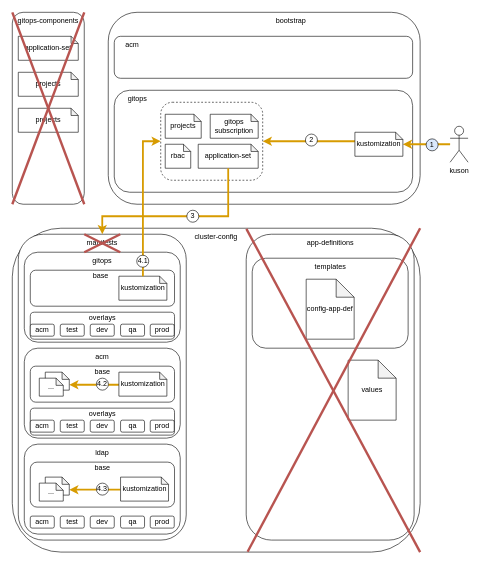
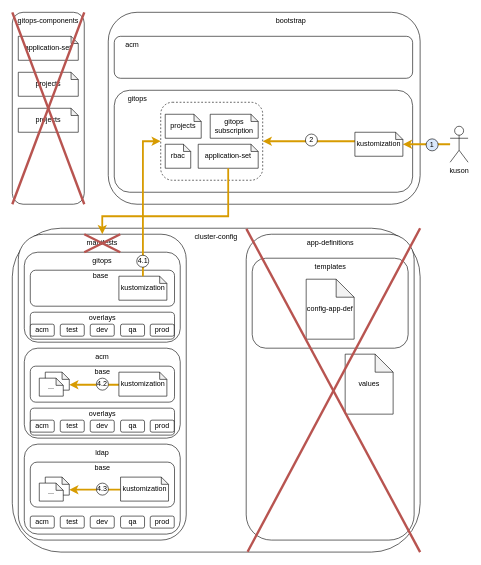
  <mxCell id="0" />
  <mxCell id="1" parent="0" />
  <mxCell id="2" value="" style="rounded=1;whiteSpace=wrap;html=1;" vertex="1" parent="1"><mxGeometry x="20" y="380" width="680" height="540" as="geometry" /></mxCell>
  <mxCell id="3" value="" style="rounded=1;whiteSpace=wrap;html=1;" vertex="1" parent="1"><mxGeometry x="180" y="20" width="520" height="320" as="geometry" /></mxCell>
  <mxCell id="4" value="bootstrap" style="text;html=1;strokeColor=none;fillColor=none;align=center;verticalAlign=middle;whiteSpace=wrap;rounded=0;" vertex="1" parent="1"><mxGeometry x="455" y="20" width="60" height="30" as="geometry" /></mxCell>
  <mxCell id="5" value="cluster-config" style="text;html=1;strokeColor=none;fillColor=none;align=center;verticalAlign=middle;whiteSpace=wrap;rounded=0;" vertex="1" parent="1"><mxGeometry x="320" y="380" width="80" height="30" as="geometry" /></mxCell>
  <mxCell id="6" value="" style="rounded=1;whiteSpace=wrap;html=1;" vertex="1" parent="1"><mxGeometry x="30" y="390" width="280" height="510" as="geometry" /></mxCell>
  <mxCell id="7" value="manifests" style="text;html=1;strokeColor=none;fillColor=none;align=center;verticalAlign=middle;whiteSpace=wrap;rounded=0;" vertex="1" parent="1"><mxGeometry x="140" y="390" width="60" height="30" as="geometry" /></mxCell>
  <mxCell id="8" value="" style="rounded=1;whiteSpace=wrap;html=1;" vertex="1" parent="1"><mxGeometry x="410" y="390" width="280" height="510" as="geometry" /></mxCell>
  <mxCell id="9" value="app-definitions" style="text;html=1;strokeColor=none;fillColor=none;align=center;verticalAlign=middle;whiteSpace=wrap;rounded=0;" vertex="1" parent="1"><mxGeometry x="508.75" y="390" width="82.5" height="30" as="geometry" /></mxCell>
  <mxCell id="10" value="" style="rounded=1;whiteSpace=wrap;html=1;" vertex="1" parent="1"><mxGeometry x="40" y="420" width="260" height="150" as="geometry" /></mxCell>
  <mxCell id="11" value="gitops" style="text;html=1;strokeColor=none;fillColor=none;align=center;verticalAlign=middle;whiteSpace=wrap;rounded=0;" vertex="1" parent="1"><mxGeometry x="140" y="420" width="60" height="30" as="geometry" /></mxCell>
  <mxCell id="12" value="" style="rounded=1;whiteSpace=wrap;html=1;" vertex="1" parent="1"><mxGeometry x="420" y="430" width="260" height="150" as="geometry" /></mxCell>
  <mxCell id="13" value="templates" style="text;html=1;strokeColor=none;fillColor=none;align=center;verticalAlign=middle;whiteSpace=wrap;rounded=0;" vertex="1" parent="1"><mxGeometry x="508.75" y="430" width="82.5" height="30" as="geometry" /></mxCell>
  <mxCell id="14" value="config-app-def" style="shape=note;whiteSpace=wrap;html=1;backgroundOutline=1;darkOpacity=0.05;" vertex="1" parent="1"><mxGeometry x="510" y="465" width="80" height="100" as="geometry" /></mxCell>
- <mxCell id="15" value="values" style="shape=note;whiteSpace=wrap;html=1;backgroundOutline=1;darkOpacity=0.05;" vertex="1" parent="1"><mxGeometry x="580" y="600" width="80" height="100" as="geometry" /></mxCell>
+ <mxCell id="15" value="values" style="shape=note;whiteSpace=wrap;html=1;backgroundOutline=1;darkOpacity=0.05;" vertex="1" parent="1"><mxGeometry x="575" y="590" width="80" height="100" as="geometry" /></mxCell>
  <mxCell id="16" value="" style="rounded=1;whiteSpace=wrap;html=1;" vertex="1" parent="1"><mxGeometry x="190" y="60" width="497.5" height="70" as="geometry" /></mxCell>
  <mxCell id="17" value="" style="rounded=1;whiteSpace=wrap;html=1;" vertex="1" parent="1"><mxGeometry x="190" y="150" width="497.5" height="170" as="geometry" /></mxCell>
  <mxCell id="18" value="acm" style="text;html=1;strokeColor=none;fillColor=none;align=center;verticalAlign=middle;whiteSpace=wrap;rounded=0;" vertex="1" parent="1"><mxGeometry x="190" y="60" width="60" height="30" as="geometry" /></mxCell>
  <mxCell id="19" value="gitops" style="text;html=1;strokeColor=none;fillColor=none;align=center;verticalAlign=middle;whiteSpace=wrap;rounded=0;" vertex="1" parent="1"><mxGeometry x="190" y="150" width="77.5" height="30" as="geometry" /></mxCell>
  <mxCell id="20" value="kuson" style="shape=umlActor;verticalLabelPosition=bottom;verticalAlign=top;html=1;outlineConnect=0;" vertex="1" parent="1"><mxGeometry x="750" y="210" width="30" height="60" as="geometry" /></mxCell>
  <mxCell id="21" style="edgeStyle=orthogonalEdgeStyle;rounded=0;orthogonalLoop=1;jettySize=auto;html=1;fillColor=#ffe6cc;strokeColor=#d79b00;strokeWidth=3;" edge="1" parent="1" source="20" target="70"><mxGeometry relative="1" as="geometry" /></mxCell>
  <mxCell id="22" value="" style="rounded=1;whiteSpace=wrap;html=1;" vertex="1" parent="1"><mxGeometry x="20" y="20" width="120" height="320" as="geometry" /></mxCell>
  <mxCell id="23" value="gitops-components" style="text;html=1;strokeColor=none;fillColor=none;align=center;verticalAlign=middle;whiteSpace=wrap;rounded=0;" vertex="1" parent="1"><mxGeometry x="20" y="20" width="120" height="30" as="geometry" /></mxCell>
  <mxCell id="24" value="application-set" style="shape=note;whiteSpace=wrap;html=1;backgroundOutline=1;darkOpacity=0.05;size=12;" vertex="1" parent="1"><mxGeometry x="30" y="60" width="100" height="40" as="geometry" /></mxCell>
  <mxCell id="25" value="projects" style="shape=note;whiteSpace=wrap;html=1;backgroundOutline=1;darkOpacity=0.05;size=12;" vertex="1" parent="1"><mxGeometry x="30" y="120" width="100" height="40" as="geometry" /></mxCell>
  <mxCell id="26" value="projects" style="shape=note;whiteSpace=wrap;html=1;backgroundOutline=1;darkOpacity=0.05;size=12;" vertex="1" parent="1"><mxGeometry x="30" y="180" width="100" height="40" as="geometry" /></mxCell>
  <mxCell id="27" value="" style="endArrow=none;html=1;rounded=0;exitX=1;exitY=1;exitDx=0;exitDy=0;fillColor=#f8cecc;strokeColor=#b85450;strokeWidth=4;entryX=0.574;entryY=0.002;entryDx=0;entryDy=0;entryPerimeter=0;" edge="1" parent="1" source="2" target="2"><mxGeometry width="50" height="50" relative="1" as="geometry"><mxPoint x="300" y="360" as="sourcePoint" /><mxPoint x="410" y="390" as="targetPoint" /></mxGeometry></mxCell>
  <mxCell id="28" value="" style="endArrow=none;html=1;rounded=0;fillColor=#f8cecc;strokeColor=#b85450;strokeWidth=4;exitX=1;exitY=0;exitDx=0;exitDy=0;entryX=0.577;entryY=0.999;entryDx=0;entryDy=0;entryPerimeter=0;" edge="1" parent="1" source="2" target="2"><mxGeometry width="50" height="50" relative="1" as="geometry"><mxPoint x="710" y="565" as="sourcePoint" /><mxPoint x="410" y="740" as="targetPoint" /></mxGeometry></mxCell>
  <mxCell id="29" value="" style="endArrow=none;html=1;rounded=0;fillColor=#f8cecc;strokeColor=#b85450;strokeWidth=4;exitX=1;exitY=0;exitDx=0;exitDy=0;" edge="1" parent="1" source="22"><mxGeometry width="50" height="50" relative="1" as="geometry"><mxPoint x="300" y="-10" as="sourcePoint" /><mxPoint x="20" y="340" as="targetPoint" /></mxGeometry></mxCell>
  <mxCell id="30" value="" style="endArrow=none;html=1;rounded=0;fillColor=#f8cecc;strokeColor=#b85450;strokeWidth=4;exitX=1;exitY=1;exitDx=0;exitDy=0;entryX=0;entryY=0;entryDx=0;entryDy=0;" edge="1" parent="1" source="22" target="22"><mxGeometry width="50" height="50" relative="1" as="geometry"><mxPoint x="230" y="30" as="sourcePoint" /><mxPoint x="30" y="350" as="targetPoint" /></mxGeometry></mxCell>
  <mxCell id="31" value="1" style="ellipse;whiteSpace=wrap;html=1;aspect=fixed;fillColor=#dae8fc;" vertex="1" parent="1"><mxGeometry x="710" y="231" width="20" height="20" as="geometry" /></mxCell>
  <mxCell id="32" value="" style="rounded=1;whiteSpace=wrap;html=1;dashed=1;" vertex="1" parent="1"><mxGeometry x="267.5" y="170" width="170" height="130" as="geometry" /></mxCell>
  <mxCell id="33" value="gitops&lt;br&gt;subscription" style="shape=note;whiteSpace=wrap;html=1;backgroundOutline=1;darkOpacity=0.05;size=12;" vertex="1" parent="1"><mxGeometry x="350" y="190" width="80" height="40" as="geometry" /></mxCell>
  <mxCell id="34" value="application-set" style="shape=note;whiteSpace=wrap;html=1;backgroundOutline=1;darkOpacity=0.05;size=12;" vertex="1" parent="1"><mxGeometry x="330" y="240" width="100" height="40" as="geometry" /></mxCell>
  <mxCell id="35" value="projects" style="shape=note;whiteSpace=wrap;html=1;backgroundOutline=1;darkOpacity=0.05;size=12;" vertex="1" parent="1"><mxGeometry x="275" y="190" width="60" height="40" as="geometry" /></mxCell>
  <mxCell id="36" value="rbac" style="shape=note;whiteSpace=wrap;html=1;backgroundOutline=1;darkOpacity=0.05;size=12;" vertex="1" parent="1"><mxGeometry x="275" y="240" width="42.5" height="40" as="geometry" /></mxCell>
  <mxCell id="37" style="edgeStyle=orthogonalEdgeStyle;rounded=0;orthogonalLoop=1;jettySize=auto;html=1;fillColor=#ffe6cc;strokeColor=#d79b00;strokeWidth=3;" edge="1" parent="1" source="34" target="6"><mxGeometry relative="1" as="geometry"><Array as="points"><mxPoint x="380" y="360" /><mxPoint x="170" y="360" /></Array></mxGeometry></mxCell>
- <mxCell id="38" value="3" style="ellipse;whiteSpace=wrap;html=1;aspect=fixed;" vertex="1" parent="1"><mxGeometry x="311" y="350" width="20" height="20" as="geometry" /></mxCell>
  <mxCell id="39" value="" style="rounded=1;whiteSpace=wrap;html=1;" vertex="1" parent="1"><mxGeometry x="50" y="450" width="240.5" height="60" as="geometry" /></mxCell>
  <mxCell id="40" value="base" style="text;html=1;strokeColor=none;fillColor=none;align=center;verticalAlign=middle;whiteSpace=wrap;rounded=0;" vertex="1" parent="1"><mxGeometry x="140" y="450" width="55" height="20" as="geometry" /></mxCell>
  <mxCell id="41" value="kustomization" style="shape=note;whiteSpace=wrap;html=1;backgroundOutline=1;darkOpacity=0.05;size=12;" vertex="1" parent="1"><mxGeometry x="197.75" y="460" width="80" height="40" as="geometry" /></mxCell>
  <mxCell id="42" style="edgeStyle=orthogonalEdgeStyle;rounded=0;orthogonalLoop=1;jettySize=auto;html=1;entryX=0;entryY=0.5;entryDx=0;entryDy=0;fillColor=#ffe6cc;strokeColor=#d79b00;strokeWidth=3;" edge="1" parent="1" source="41" target="32"><mxGeometry relative="1" as="geometry"><mxPoint x="300" y="260" as="targetPoint" /><Array as="points"><mxPoint x="238" y="235" /></Array></mxGeometry></mxCell>
  <mxCell id="43" value="4.1" style="ellipse;whiteSpace=wrap;html=1;aspect=fixed;" vertex="1" parent="1"><mxGeometry x="227.5" y="425" width="20" height="20" as="geometry" /></mxCell>
  <mxCell id="44" value="" style="rounded=1;whiteSpace=wrap;html=1;" vertex="1" parent="1"><mxGeometry x="40" y="580" width="260" height="150" as="geometry" /></mxCell>
  <mxCell id="45" value="acm" style="text;html=1;strokeColor=none;fillColor=none;align=center;verticalAlign=middle;whiteSpace=wrap;rounded=0;" vertex="1" parent="1"><mxGeometry x="140" y="580" width="60" height="30" as="geometry" /></mxCell>
  <mxCell id="46" value="" style="rounded=1;whiteSpace=wrap;html=1;" vertex="1" parent="1"><mxGeometry x="50" y="610" width="240.5" height="60" as="geometry" /></mxCell>
  <mxCell id="47" value="base" style="text;html=1;strokeColor=none;fillColor=none;align=center;verticalAlign=middle;whiteSpace=wrap;rounded=0;" vertex="1" parent="1"><mxGeometry x="142.75" y="610" width="55" height="20" as="geometry" /></mxCell>
  <mxCell id="48" style="edgeStyle=orthogonalEdgeStyle;rounded=0;orthogonalLoop=1;jettySize=auto;html=1;entryX=0;entryY=0;entryDx=40;entryDy=21;entryPerimeter=0;fillColor=#ffe6cc;strokeColor=#d79b00;strokeWidth=3;" edge="1" parent="1" source="49" target="50"><mxGeometry relative="1" as="geometry"><Array as="points"><mxPoint x="160" y="641" /><mxPoint x="160" y="641" /></Array></mxGeometry></mxCell>
  <mxCell id="49" value="kustomization" style="shape=note;whiteSpace=wrap;html=1;backgroundOutline=1;darkOpacity=0.05;size=12;" vertex="1" parent="1"><mxGeometry x="197.75" y="620" width="80" height="40" as="geometry" /></mxCell>
  <mxCell id="50" value="..." style="shape=note;whiteSpace=wrap;html=1;backgroundOutline=1;darkOpacity=0.05;size=12;" vertex="1" parent="1"><mxGeometry x="75" y="620" width="40" height="30" as="geometry" /></mxCell>
  <mxCell id="51" value="..." style="shape=note;whiteSpace=wrap;html=1;backgroundOutline=1;darkOpacity=0.05;size=12;" vertex="1" parent="1"><mxGeometry x="65" y="630" width="40" height="30" as="geometry" /></mxCell>
  <mxCell id="52" value="4.2" style="ellipse;whiteSpace=wrap;html=1;aspect=fixed;" vertex="1" parent="1"><mxGeometry x="160.25" y="630" width="20" height="20" as="geometry" /></mxCell>
  <mxCell id="53" value="" style="rounded=1;whiteSpace=wrap;html=1;" vertex="1" parent="1"><mxGeometry x="40" y="740" width="260" height="150" as="geometry" /></mxCell>
  <mxCell id="54" value="ldap" style="text;html=1;strokeColor=none;fillColor=none;align=center;verticalAlign=middle;whiteSpace=wrap;rounded=0;" vertex="1" parent="1"><mxGeometry x="140" y="740" width="60" height="30" as="geometry" /></mxCell>
  <mxCell id="55" value="acm" style="rounded=1;whiteSpace=wrap;html=1;" vertex="1" parent="1"><mxGeometry x="50" y="860" width="40" height="20" as="geometry" /></mxCell>
  <mxCell id="56" value="" style="rounded=1;whiteSpace=wrap;html=1;" vertex="1" parent="1"><mxGeometry x="50" y="770" width="240.5" height="75" as="geometry" /></mxCell>
  <mxCell id="57" value="test" style="rounded=1;whiteSpace=wrap;html=1;" vertex="1" parent="1"><mxGeometry x="100" y="860" width="40" height="20" as="geometry" /></mxCell>
  <mxCell id="58" value="dev" style="rounded=1;whiteSpace=wrap;html=1;" vertex="1" parent="1"><mxGeometry x="150" y="860" width="40" height="20" as="geometry" /></mxCell>
  <mxCell id="59" value="qa" style="rounded=1;whiteSpace=wrap;html=1;" vertex="1" parent="1"><mxGeometry x="200.5" y="860" width="40" height="20" as="geometry" /></mxCell>
  <mxCell id="60" value="prod" style="rounded=1;whiteSpace=wrap;html=1;" vertex="1" parent="1"><mxGeometry x="250" y="860" width="40" height="20" as="geometry" /></mxCell>
  <mxCell id="61" value="base" style="text;html=1;strokeColor=none;fillColor=none;align=center;verticalAlign=middle;whiteSpace=wrap;rounded=0;" vertex="1" parent="1"><mxGeometry x="142.75" y="770" width="55" height="20" as="geometry" /></mxCell>
  <mxCell id="62" style="edgeStyle=orthogonalEdgeStyle;rounded=0;orthogonalLoop=1;jettySize=auto;html=1;entryX=0;entryY=0;entryDx=40;entryDy=21;entryPerimeter=0;fillColor=#ffe6cc;strokeColor=#d79b00;strokeWidth=3;" edge="1" parent="1" source="63" target="64"><mxGeometry relative="1" as="geometry"><Array as="points"><mxPoint x="160" y="816" /><mxPoint x="160" y="816" /></Array></mxGeometry></mxCell>
  <mxCell id="63" value="kustomization" style="shape=note;whiteSpace=wrap;html=1;backgroundOutline=1;darkOpacity=0.05;size=12;" vertex="1" parent="1"><mxGeometry x="200.5" y="795" width="80" height="40" as="geometry" /></mxCell>
  <mxCell id="64" value="..." style="shape=note;whiteSpace=wrap;html=1;backgroundOutline=1;darkOpacity=0.05;size=12;" vertex="1" parent="1"><mxGeometry x="75" y="795" width="40" height="30" as="geometry" /></mxCell>
  <mxCell id="65" value="..." style="shape=note;whiteSpace=wrap;html=1;backgroundOutline=1;darkOpacity=0.05;size=12;" vertex="1" parent="1"><mxGeometry x="65" y="805" width="40" height="30" as="geometry" /></mxCell>
  <mxCell id="66" value="4.3" style="ellipse;whiteSpace=wrap;html=1;aspect=fixed;" vertex="1" parent="1"><mxGeometry x="160.25" y="805" width="20" height="20" as="geometry" /></mxCell>
  <mxCell id="67" value="" style="endArrow=none;html=1;rounded=0;fillColor=#f8cecc;strokeColor=#b85450;strokeWidth=4;exitX=0;exitY=0;exitDx=0;exitDy=0;entryX=1;entryY=1;entryDx=0;entryDy=0;" edge="1" parent="1" source="7" target="7"><mxGeometry width="50" height="50" relative="1" as="geometry"><mxPoint x="131" y="390" as="sourcePoint" /><mxPoint x="190" y="405" as="targetPoint" /></mxGeometry></mxCell>
  <mxCell id="68" value="" style="endArrow=none;html=1;rounded=0;fillColor=#f8cecc;strokeColor=#b85450;strokeWidth=4;exitX=0;exitY=1;exitDx=0;exitDy=0;entryX=1;entryY=0;entryDx=0;entryDy=0;" edge="1" parent="1" source="7" target="7"><mxGeometry width="50" height="50" relative="1" as="geometry"><mxPoint x="131" y="420" as="sourcePoint" /><mxPoint x="209" y="390" as="targetPoint" /></mxGeometry></mxCell>
  <mxCell id="69" style="edgeStyle=orthogonalEdgeStyle;rounded=0;orthogonalLoop=1;jettySize=auto;html=1;fillColor=#ffe6cc;strokeColor=#d79b00;strokeWidth=3;entryX=1;entryY=0.5;entryDx=0;entryDy=0;" edge="1" parent="1" source="70" target="32"><mxGeometry relative="1" as="geometry"><Array as="points"><mxPoint x="630" y="235" /></Array></mxGeometry></mxCell>
  <mxCell id="70" value="kustomization" style="shape=note;whiteSpace=wrap;html=1;backgroundOutline=1;darkOpacity=0.05;size=12;" vertex="1" parent="1"><mxGeometry x="591.25" y="220" width="80" height="40" as="geometry" /></mxCell>
  <mxCell id="71" value="2" style="ellipse;whiteSpace=wrap;html=1;aspect=fixed;" vertex="1" parent="1"><mxGeometry x="508.75" y="223" width="20" height="20" as="geometry" /></mxCell>
  <mxCell id="72" value="" style="rounded=1;whiteSpace=wrap;html=1;" vertex="1" parent="1"><mxGeometry x="50" y="520" width="240.5" height="45" as="geometry" /></mxCell>
  <mxCell id="73" value="acm" style="rounded=1;whiteSpace=wrap;html=1;" vertex="1" parent="1"><mxGeometry x="50" y="540" width="40" height="20" as="geometry" /></mxCell>
  <mxCell id="74" value="test" style="rounded=1;whiteSpace=wrap;html=1;" vertex="1" parent="1"><mxGeometry x="100" y="540" width="40" height="20" as="geometry" /></mxCell>
  <mxCell id="75" value="dev" style="rounded=1;whiteSpace=wrap;html=1;" vertex="1" parent="1"><mxGeometry x="150" y="540" width="40" height="20" as="geometry" /></mxCell>
  <mxCell id="76" value="qa" style="rounded=1;whiteSpace=wrap;html=1;" vertex="1" parent="1"><mxGeometry x="200.5" y="540" width="40" height="20" as="geometry" /></mxCell>
  <mxCell id="77" value="prod" style="rounded=1;whiteSpace=wrap;html=1;" vertex="1" parent="1"><mxGeometry x="250" y="540" width="40" height="20" as="geometry" /></mxCell>
  <mxCell id="78" value="overlays" style="text;html=1;strokeColor=none;fillColor=none;align=center;verticalAlign=middle;whiteSpace=wrap;rounded=0;" vertex="1" parent="1"><mxGeometry x="142.5" y="520" width="55" height="20" as="geometry" /></mxCell>
  <mxCell id="79" value="" style="rounded=1;whiteSpace=wrap;html=1;" vertex="1" parent="1"><mxGeometry x="50" y="680" width="240.5" height="45" as="geometry" /></mxCell>
  <mxCell id="80" value="overlays" style="text;html=1;strokeColor=none;fillColor=none;align=center;verticalAlign=middle;whiteSpace=wrap;rounded=0;" vertex="1" parent="1"><mxGeometry x="142.5" y="680" width="55" height="20" as="geometry" /></mxCell>
  <mxCell id="81" value="acm" style="rounded=1;whiteSpace=wrap;html=1;" vertex="1" parent="1"><mxGeometry x="50" y="700" width="40" height="20" as="geometry" /></mxCell>
  <mxCell id="82" value="test" style="rounded=1;whiteSpace=wrap;html=1;" vertex="1" parent="1"><mxGeometry x="100" y="700" width="40" height="20" as="geometry" /></mxCell>
  <mxCell id="83" value="dev" style="rounded=1;whiteSpace=wrap;html=1;" vertex="1" parent="1"><mxGeometry x="150" y="700" width="40" height="20" as="geometry" /></mxCell>
  <mxCell id="84" value="qa" style="rounded=1;whiteSpace=wrap;html=1;" vertex="1" parent="1"><mxGeometry x="200.5" y="700" width="40" height="20" as="geometry" /></mxCell>
  <mxCell id="85" value="prod" style="rounded=1;whiteSpace=wrap;html=1;" vertex="1" parent="1"><mxGeometry x="250" y="700" width="40" height="20" as="geometry" /></mxCell>
